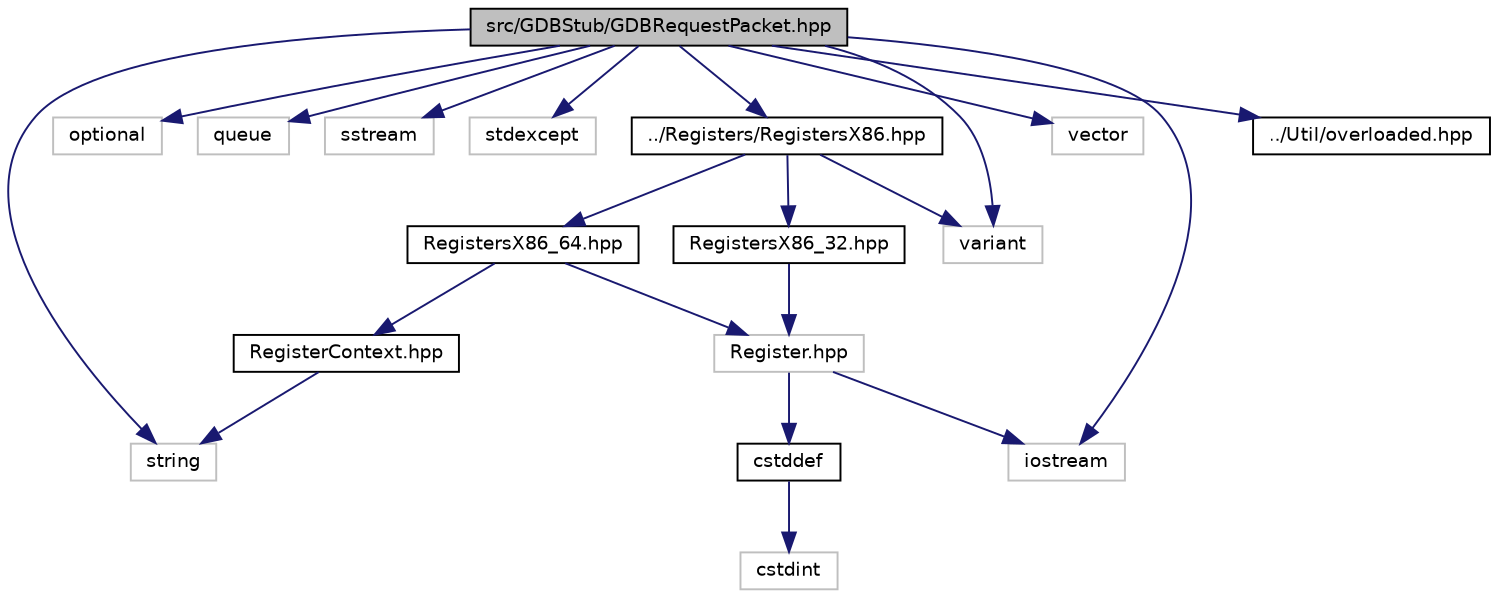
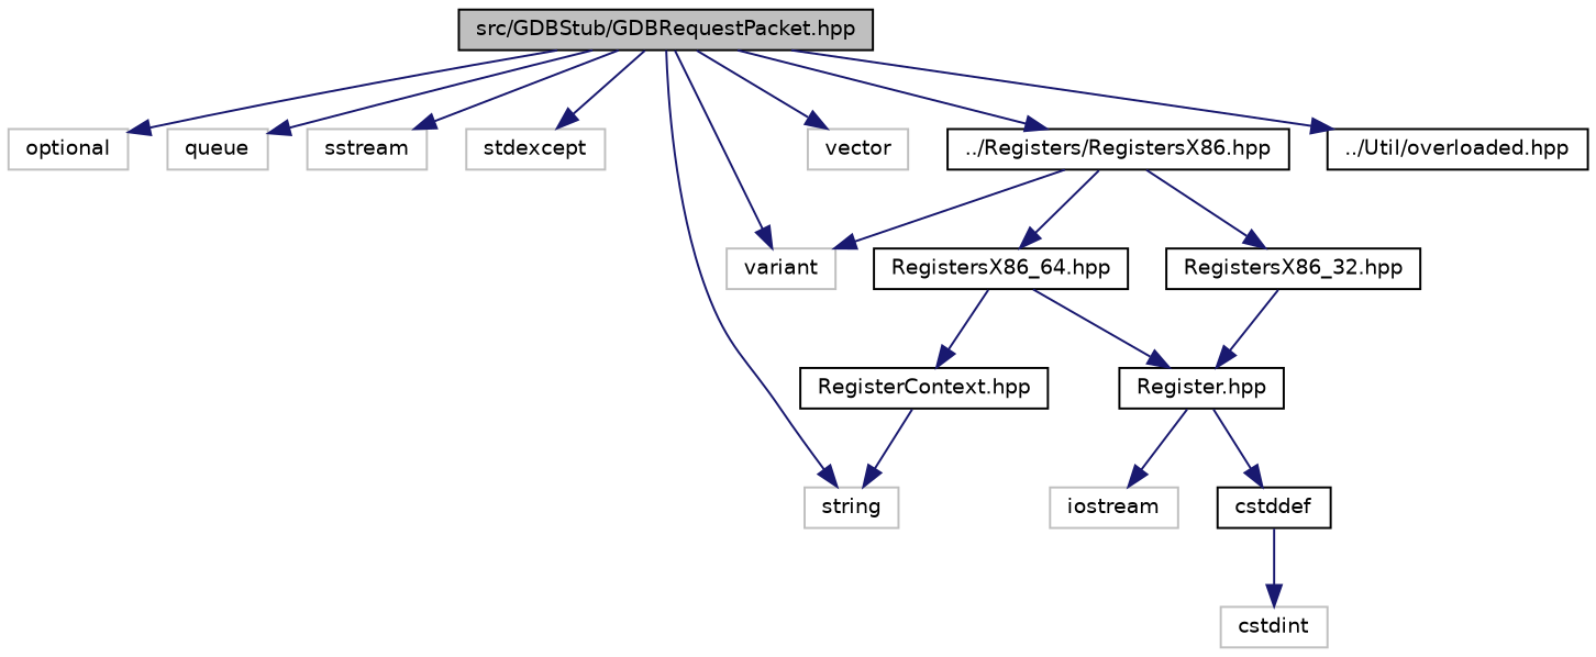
  digraph {
    node [color=grey75 fillcolor=white fontname=Helvetica fontsize=10 shape=record style=filled]
    edge [color=midnightblue fontname=Helvetica fontsize=10 labelfontname=Helvetica labelfontsize=10 style=solid]
    n1 [color=black fillcolor=grey75 fontcolor=black height=0.2 label="src/GDBStub/GDBRequestPacket.hpp" width=0.4]
    n2 [height=0.2 label=iostream width=0.4]
    n3 [height=0.2 label=optional width=0.4]
    n4 [height=0.2 label=queue width=0.4]
    n5 [height=0.2 label=sstream width=0.4]
    n6 [height=0.2 label=stdexcept width=0.4]
    n7 [height=0.2 label=string width=0.4]
    n8 [height=0.2 label=variant width=0.4]
    n9 [height=0.2 label=vector width=0.4]
    n10 [color=black height=0.2 label="../Registers/RegistersX86.hpp" width=0.4]
    n11 [color=black height=0.2 label="../Util/overloaded.hpp" width=0.4]
    n12 [color=black height=0.2 label="RegistersX86_32.hpp" width=0.4]
    n13 [color=black height=0.2 label="RegistersX86_64.hpp" width=0.4]
-   n14 [height=0.2 label="Register.hpp" width=0.4]
+   n14 [color=black height=0.2 label="Register.hpp" width=0.4]
    n15 [color=black height=0.2 label="RegisterContext.hpp" width=0.4]
    n16 [color=black height=0.2 label=cstddef width=0.4]
    n17 [height=0.2 label=cstdint width=0.4]
-   n1 -> n2
    n1 -> n3
    n1 -> n4
    n1 -> n5
    n1 -> n6
    n1 -> n7
    n1 -> n8
    n1 -> n9
    n1 -> n10
    n1 -> n11
    n10 -> n8
    n10 -> n12
    n10 -> n13
    n12 -> n14
    n13 -> n14
    n13 -> n15
    n14 -> n2
    n14 -> n16
    n15 -> n7
    n16 -> n17
  }
